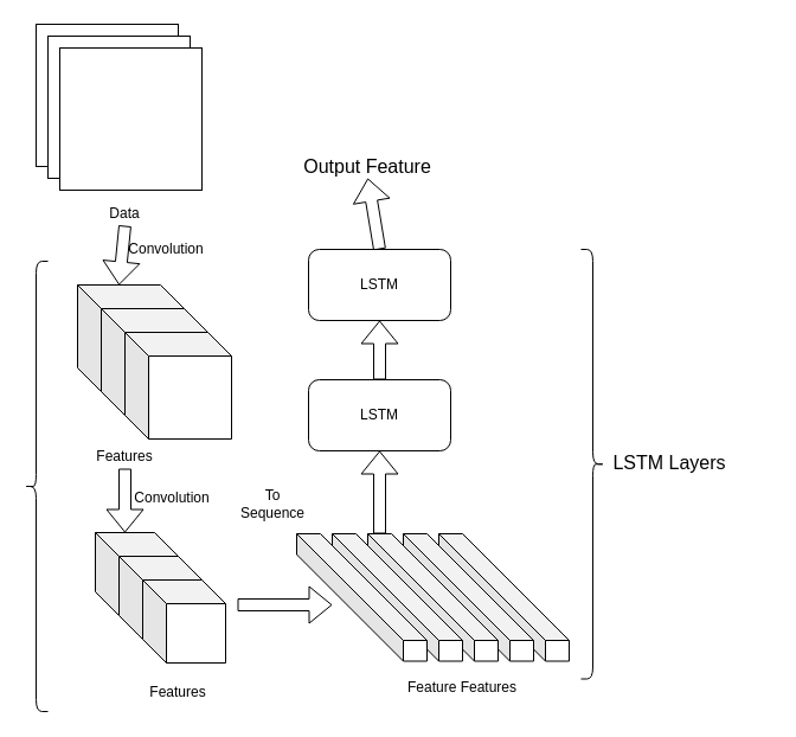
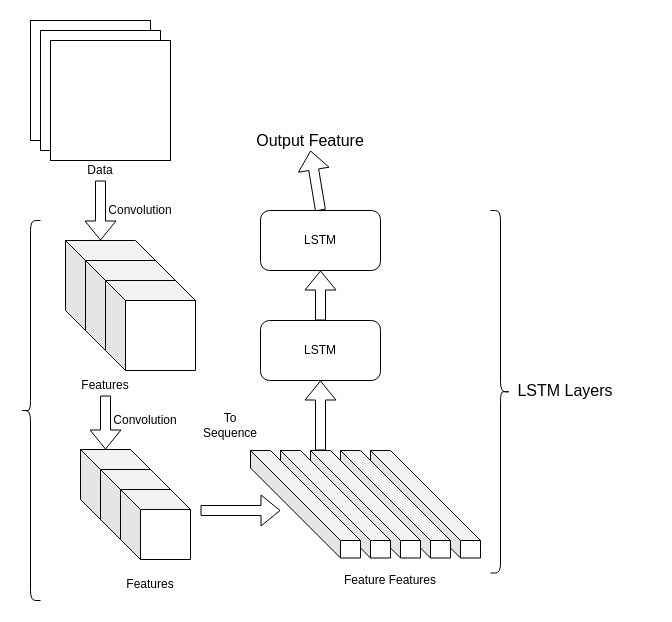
  <mxCell id="0" />
  <mxCell id="1" parent="0" />
  <mxCell id="2" value="" style="rounded=0;whiteSpace=wrap;html=1;" vertex="1" parent="1"><mxGeometry y="20" width="120" height="120" as="geometry" x="30" /></mxCell>
  <mxCell id="3" value="" style="rounded=0;whiteSpace=wrap;html=1;" vertex="1" parent="1"><mxGeometry x="40" y="30" width="120" height="120" as="geometry" /></mxCell>
  <mxCell id="4" value="" style="rounded=0;whiteSpace=wrap;html=1;" vertex="1" parent="1"><mxGeometry x="50" y="40" width="120" height="120" as="geometry" /></mxCell>
  <mxCell id="5" value="" style="shape=flexArrow;endArrow=classic;html=1;entryX=0;entryY=0;entryDx=35;entryDy=0;entryPerimeter=0;exitX=0.5;exitY=1;exitDx=0;exitDy=0;" edge="1" parent="1" source="11" target="22"><mxGeometry width="50" height="50" relative="1" as="geometry"><mxPoint x="85" y="220" as="sourcePoint" /><mxPoint x="250" y="100" as="targetPoint" /></mxGeometry></mxCell>
  <mxCell id="6" value="Convolution" style="text;html=1;strokeColor=none;fillColor=none;align=center;verticalAlign=middle;whiteSpace=wrap;rounded=0;" vertex="1" parent="1"><mxGeometry x="120" y="200" width="40" height="20" as="geometry" /></mxCell>
  <mxCell id="7" value="" style="shape=flexArrow;endArrow=classic;html=1;exitX=0.5;exitY=1;exitDx=0;exitDy=0;entryX=0;entryY=0;entryDx=25;entryDy=0;entryPerimeter=0;" edge="1" parent="1" source="25" target="27"><mxGeometry width="50" height="50" relative="1" as="geometry"><mxPoint x="386" y="100" as="sourcePoint" /><mxPoint x="466" y="100" as="targetPoint" /></mxGeometry></mxCell>
  <mxCell id="8" value="Convolution" style="text;html=1;strokeColor=none;fillColor=none;align=center;verticalAlign=middle;whiteSpace=wrap;rounded=0;" vertex="1" parent="1"><mxGeometry x="125" y="410" width="40" height="20" as="geometry" /></mxCell>
  <mxCell id="9" value="" style="shape=flexArrow;endArrow=classic;html=1;exitX=1;exitY=0.5;exitDx=0;exitDy=0;" edge="1" parent="1"><mxGeometry width="50" height="50" relative="1" as="geometry"><mxPoint x="200" y="510" as="sourcePoint" /><mxPoint x="280" y="510" as="targetPoint" /></mxGeometry></mxCell>
  <mxCell id="10" value="To&lt;br&gt;Sequence" style="text;html=1;strokeColor=none;fillColor=none;align=center;verticalAlign=middle;whiteSpace=wrap;rounded=0;" vertex="1" parent="1"><mxGeometry x="210" y="415" width="40" height="20" as="geometry" /></mxCell>
- <mxCell id="11" value="Data" style="text;html=1;strokeColor=none;fillColor=none;align=center;verticalAlign=middle;whiteSpace=wrap;rounded=0;" vertex="1" parent="1"><mxGeometry x="85" y="170" width="40" height="20" as="geometry" /></mxCell>
+ <mxCell id="11" value="Data" style="text;html=1;strokeColor=none;fillColor=none;align=center;verticalAlign=middle;whiteSpace=wrap;rounded=0;" vertex="1" parent="1"><mxGeometry x="80" y="160" width="40" height="20" as="geometry" /></mxCell>
  <mxCell id="12" value="" style="shape=flexArrow;endArrow=classic;html=1;exitX=0;exitY=0;exitDx=10;exitDy=0;exitPerimeter=0;" edge="1" parent="1" source="35" target="13"><mxGeometry width="50" height="50" relative="1" as="geometry"><mxPoint x="840" y="99.5" as="sourcePoint" /><mxPoint x="920" y="99.5" as="targetPoint" /></mxGeometry></mxCell>
  <mxCell id="13" value="LSTM" style="rounded=1;whiteSpace=wrap;html=1;" vertex="1" parent="1"><mxGeometry x="260" y="320" width="120" height="60" as="geometry" /></mxCell>
  <mxCell id="14" value="" style="shape=flexArrow;endArrow=classic;html=1;exitX=0.5;exitY=0;exitDx=0;exitDy=0;entryX=0.5;entryY=1;entryDx=0;entryDy=0;" edge="1" parent="1" source="17" target="15"><mxGeometry width="50" height="50" relative="1" as="geometry"><mxPoint x="1070" y="99.5" as="sourcePoint" /><mxPoint x="1110" y="100" as="targetPoint" /></mxGeometry></mxCell>
  <mxCell id="15" value="Output Feature" style="text;html=1;strokeColor=none;fillColor=none;align=center;verticalAlign=middle;whiteSpace=wrap;rounded=0;fontSize=16;" vertex="1" parent="1"><mxGeometry x="250" y="130" width="120" height="20" as="geometry" /></mxCell>
  <mxCell id="16" value="" style="shape=flexArrow;endArrow=classic;html=1;exitX=0.5;exitY=0;exitDx=0;exitDy=0;" edge="1" parent="1" target="17" source="13"><mxGeometry width="50" height="50" relative="1" as="geometry"><mxPoint x="970" y="99.5" as="sourcePoint" /><mxPoint x="1050" y="99.5" as="targetPoint" /></mxGeometry></mxCell>
  <mxCell id="17" value="LSTM" style="rounded=1;whiteSpace=wrap;html=1;" vertex="1" parent="1"><mxGeometry x="260" y="210" width="120" height="60" as="geometry" /></mxCell>
  <mxCell id="18" value="" style="shape=curlyBracket;whiteSpace=wrap;html=1;rounded=1;flipH=1;rotation=-180;" vertex="1" parent="1"><mxGeometry x="20" y="220" width="20" height="380" as="geometry" /></mxCell>
  <mxCell id="19" value="" style="shape=curlyBracket;whiteSpace=wrap;html=1;rounded=1;flipH=1;rotation=0;" vertex="1" parent="1"><mxGeometry x="490" y="210" width="20" height="362.5" as="geometry" /></mxCell>
  <mxCell id="20" value="LSTM Layers" style="text;html=1;strokeColor=none;fillColor=none;align=center;verticalAlign=middle;whiteSpace=wrap;rounded=0;fontSize=16;" vertex="1" parent="1"><mxGeometry x="480" y="380" width="170" height="20" as="geometry" /></mxCell>
  <mxCell id="21" value="" style="group" vertex="1" connectable="0" parent="1"><mxGeometry x="65" y="240" width="130" height="155" as="geometry" /></mxCell>
  <mxCell id="22" value="" style="shape=cube;whiteSpace=wrap;html=1;boundedLbl=1;backgroundOutline=1;darkOpacity=0.05;darkOpacity2=0.1;size=20;" vertex="1" parent="21"><mxGeometry width="90" height="90" as="geometry" /></mxCell>
  <mxCell id="23" value="" style="shape=cube;whiteSpace=wrap;html=1;boundedLbl=1;backgroundOutline=1;darkOpacity=0.05;darkOpacity2=0.1;size=20;" vertex="1" parent="21"><mxGeometry x="20" y="20" width="90" height="90" as="geometry" /></mxCell>
  <mxCell id="24" value="" style="shape=cube;whiteSpace=wrap;html=1;boundedLbl=1;backgroundOutline=1;darkOpacity=0.05;darkOpacity2=0.1;size=20;" vertex="1" parent="21"><mxGeometry x="40" y="40" width="90" height="90" as="geometry" /></mxCell>
  <mxCell id="25" value="Features" style="text;html=1;strokeColor=none;fillColor=none;align=center;verticalAlign=middle;whiteSpace=wrap;rounded=0;" vertex="1" parent="21"><mxGeometry x="20" y="135" width="40" height="20" as="geometry" /></mxCell>
  <mxCell id="26" value="" style="group" vertex="1" connectable="0" parent="1"><mxGeometry x="80" y="449" width="110" height="145" as="geometry" /></mxCell>
  <mxCell id="27" value="" style="shape=cube;whiteSpace=wrap;html=1;boundedLbl=1;backgroundOutline=1;darkOpacity=0.05;darkOpacity2=0.1;size=20;" vertex="1" parent="26"><mxGeometry width="70" height="70" as="geometry" /></mxCell>
  <mxCell id="28" value="" style="shape=cube;whiteSpace=wrap;html=1;boundedLbl=1;backgroundOutline=1;darkOpacity=0.05;darkOpacity2=0.1;size=20;" vertex="1" parent="26"><mxGeometry x="20" y="20" width="70" height="70" as="geometry" /></mxCell>
  <mxCell id="29" value="" style="shape=cube;whiteSpace=wrap;html=1;boundedLbl=1;backgroundOutline=1;darkOpacity=0.05;darkOpacity2=0.1;size=20;" vertex="1" parent="26"><mxGeometry x="40" y="40" width="70" height="70" as="geometry" /></mxCell>
  <mxCell id="30" value="Features" style="text;html=1;strokeColor=none;fillColor=none;align=center;verticalAlign=middle;whiteSpace=wrap;rounded=0;" vertex="1" parent="26"><mxGeometry x="50" y="125" width="40" height="20" as="geometry" /></mxCell>
  <mxCell id="31" value="" style="group" vertex="1" connectable="0" parent="1"><mxGeometry x="250" y="450" width="230" height="140" as="geometry" /></mxCell>
  <mxCell id="32" value="" style="group" vertex="1" connectable="0" parent="31"><mxGeometry width="230" height="107.5" as="geometry" /></mxCell>
  <mxCell id="33" value="" style="shape=cube;whiteSpace=wrap;html=1;boundedLbl=1;backgroundOutline=1;darkOpacity=0.05;darkOpacity2=0.1;size=90;" vertex="1" parent="32"><mxGeometry x="120" width="110" height="107.5" as="geometry" /></mxCell>
  <mxCell id="34" value="" style="shape=cube;whiteSpace=wrap;html=1;boundedLbl=1;backgroundOutline=1;darkOpacity=0.05;darkOpacity2=0.1;size=90;" vertex="1" parent="32"><mxGeometry x="90" width="110" height="107.5" as="geometry" /></mxCell>
  <mxCell id="35" value="" style="shape=cube;whiteSpace=wrap;html=1;boundedLbl=1;backgroundOutline=1;darkOpacity=0.05;darkOpacity2=0.1;size=90;" vertex="1" parent="32"><mxGeometry x="60" width="110" height="107.5" as="geometry" /></mxCell>
  <mxCell id="36" value="" style="shape=cube;whiteSpace=wrap;html=1;boundedLbl=1;backgroundOutline=1;darkOpacity=0.05;darkOpacity2=0.1;size=90;" vertex="1" parent="32"><mxGeometry x="30" width="110" height="107.5" as="geometry" /></mxCell>
  <mxCell id="37" value="" style="shape=cube;whiteSpace=wrap;html=1;boundedLbl=1;backgroundOutline=1;darkOpacity=0.05;darkOpacity2=0.1;size=90;" vertex="1" parent="32"><mxGeometry width="110" height="107.5" as="geometry" /></mxCell>
  <mxCell id="38" value="Feature Features" style="text;html=1;strokeColor=none;fillColor=none;align=center;verticalAlign=middle;whiteSpace=wrap;rounded=0;" vertex="1" parent="31"><mxGeometry x="75" y="120" width="130" height="20" as="geometry" /></mxCell>
